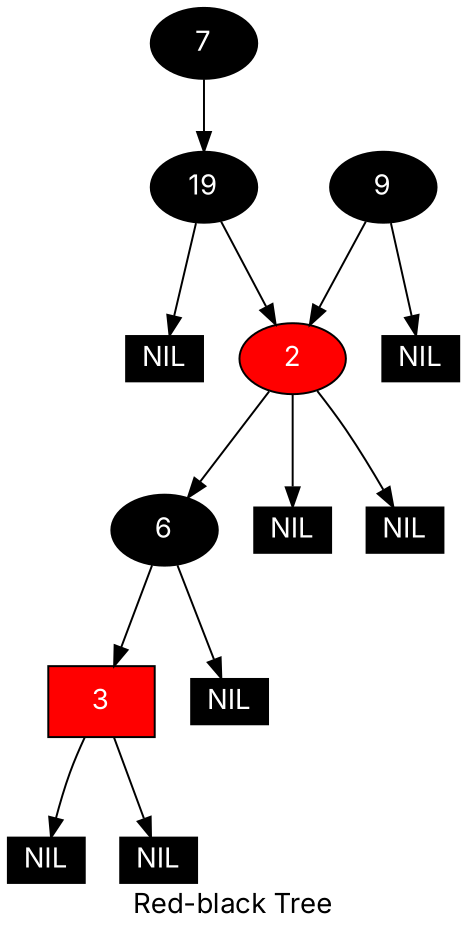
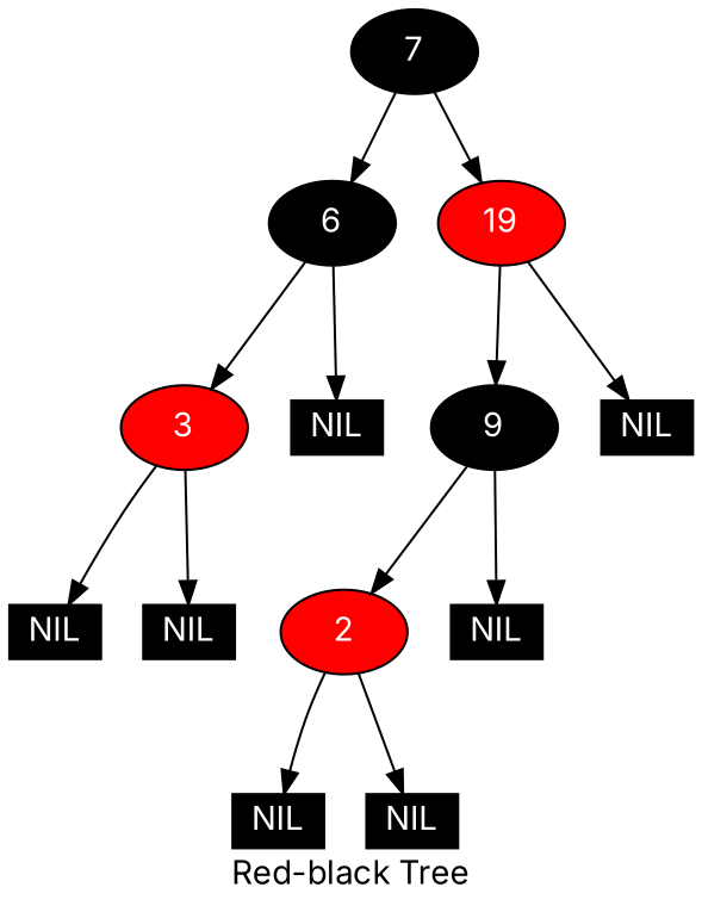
  digraph {
    fontname=Inter
    label="Red-black Tree"
    node [fillcolor=black fontcolor=white fontname=Inter style=filled shape=box]
    edge [fontname=Inter style=filled fillcolor=black fontcolor=white shape=box]
    n1 [label=7 shape=""]
    n2 [label=6 shape=""]
-   n3 [label=19 shape=""]
-   n4 [fillcolor=red label=3]
+   n3 [fillcolor=red label=19 shape=""]
+   n4 [fillcolor=red label=3 shape=""]
    n5 [height=0.2 label=NIL width=0.4]
    n6 [label=9 shape=""]
    n7 [height=0.2 label=NIL width=0.4]
    n8 [height=0.2 label=NIL width=0.4]
    n9 [height=0.2 label=NIL width=0.4]
    n10 [fillcolor=red label=2 shape=""]
    n11 [height=0.2 label=NIL width=0.4]
    n12 [height=0.2 label=NIL width=0.4]
    n13 [height=0.2 label=NIL width=0.4]
-   n10 -> n2 [style="" fillcolor="" fontcolor="" shape=""]
+   n1 -> n2 [style="" fillcolor="" fontcolor="" shape=""]
    n1 -> n3 [fillcolor="" fontcolor="" shape=""]
    n2 -> n4 [style="" fillcolor="" fontcolor="" shape=""]
    n2 -> n5 [height=0.2 label=NIL width=0.4]
-   n3 -> n10 [style="" fillcolor="" fontcolor="" shape=""]
+   n3 -> n6 [style="" fillcolor="" fontcolor="" shape=""]
    n3 -> n7 [height=0.2 label=NIL width=0.4]
    n4 -> n8 [height=0.2 label=NIL width=0.4]
    n4 -> n9 [height=0.2 label=NIL width=0.4]
    n6 -> n10 [style="" fillcolor="" fontcolor="" shape=""]
    n6 -> n11 [height=0.2 label=NIL width=0.4]
    n10 -> n12 [height=0.2 label=NIL width=0.4]
    n10 -> n13 [height=0.2 label=NIL width=0.4]
  }
